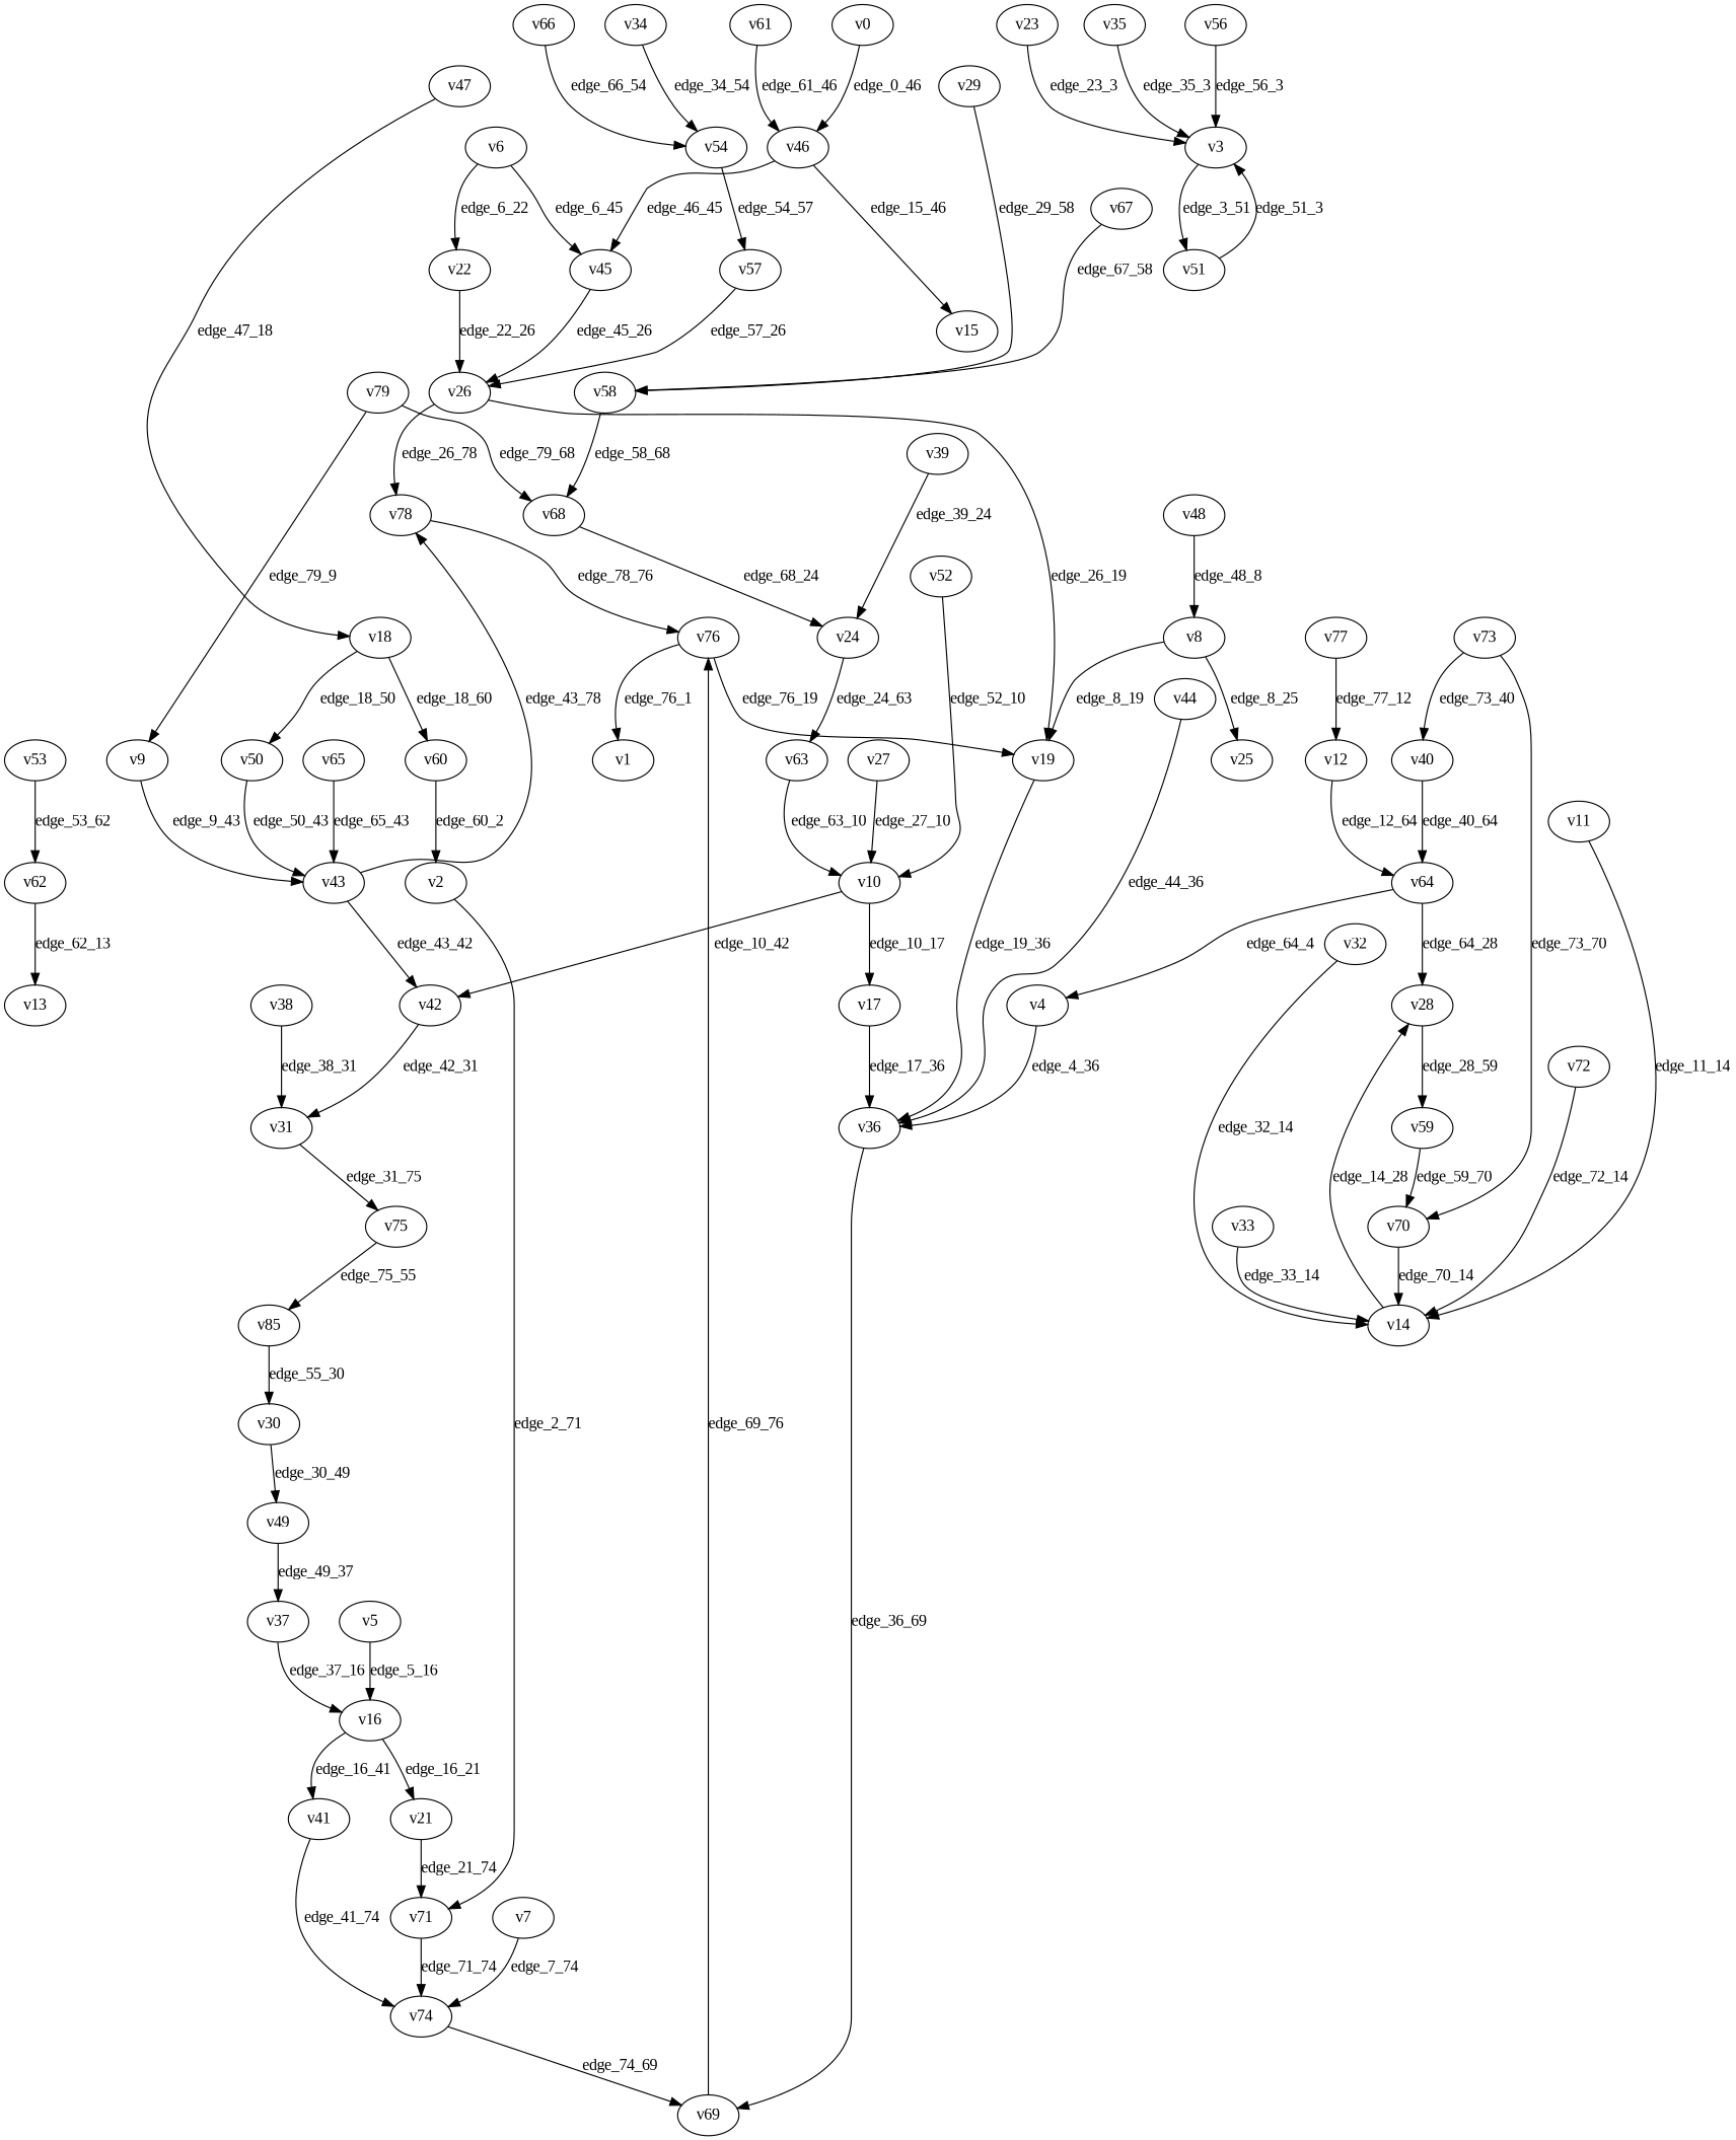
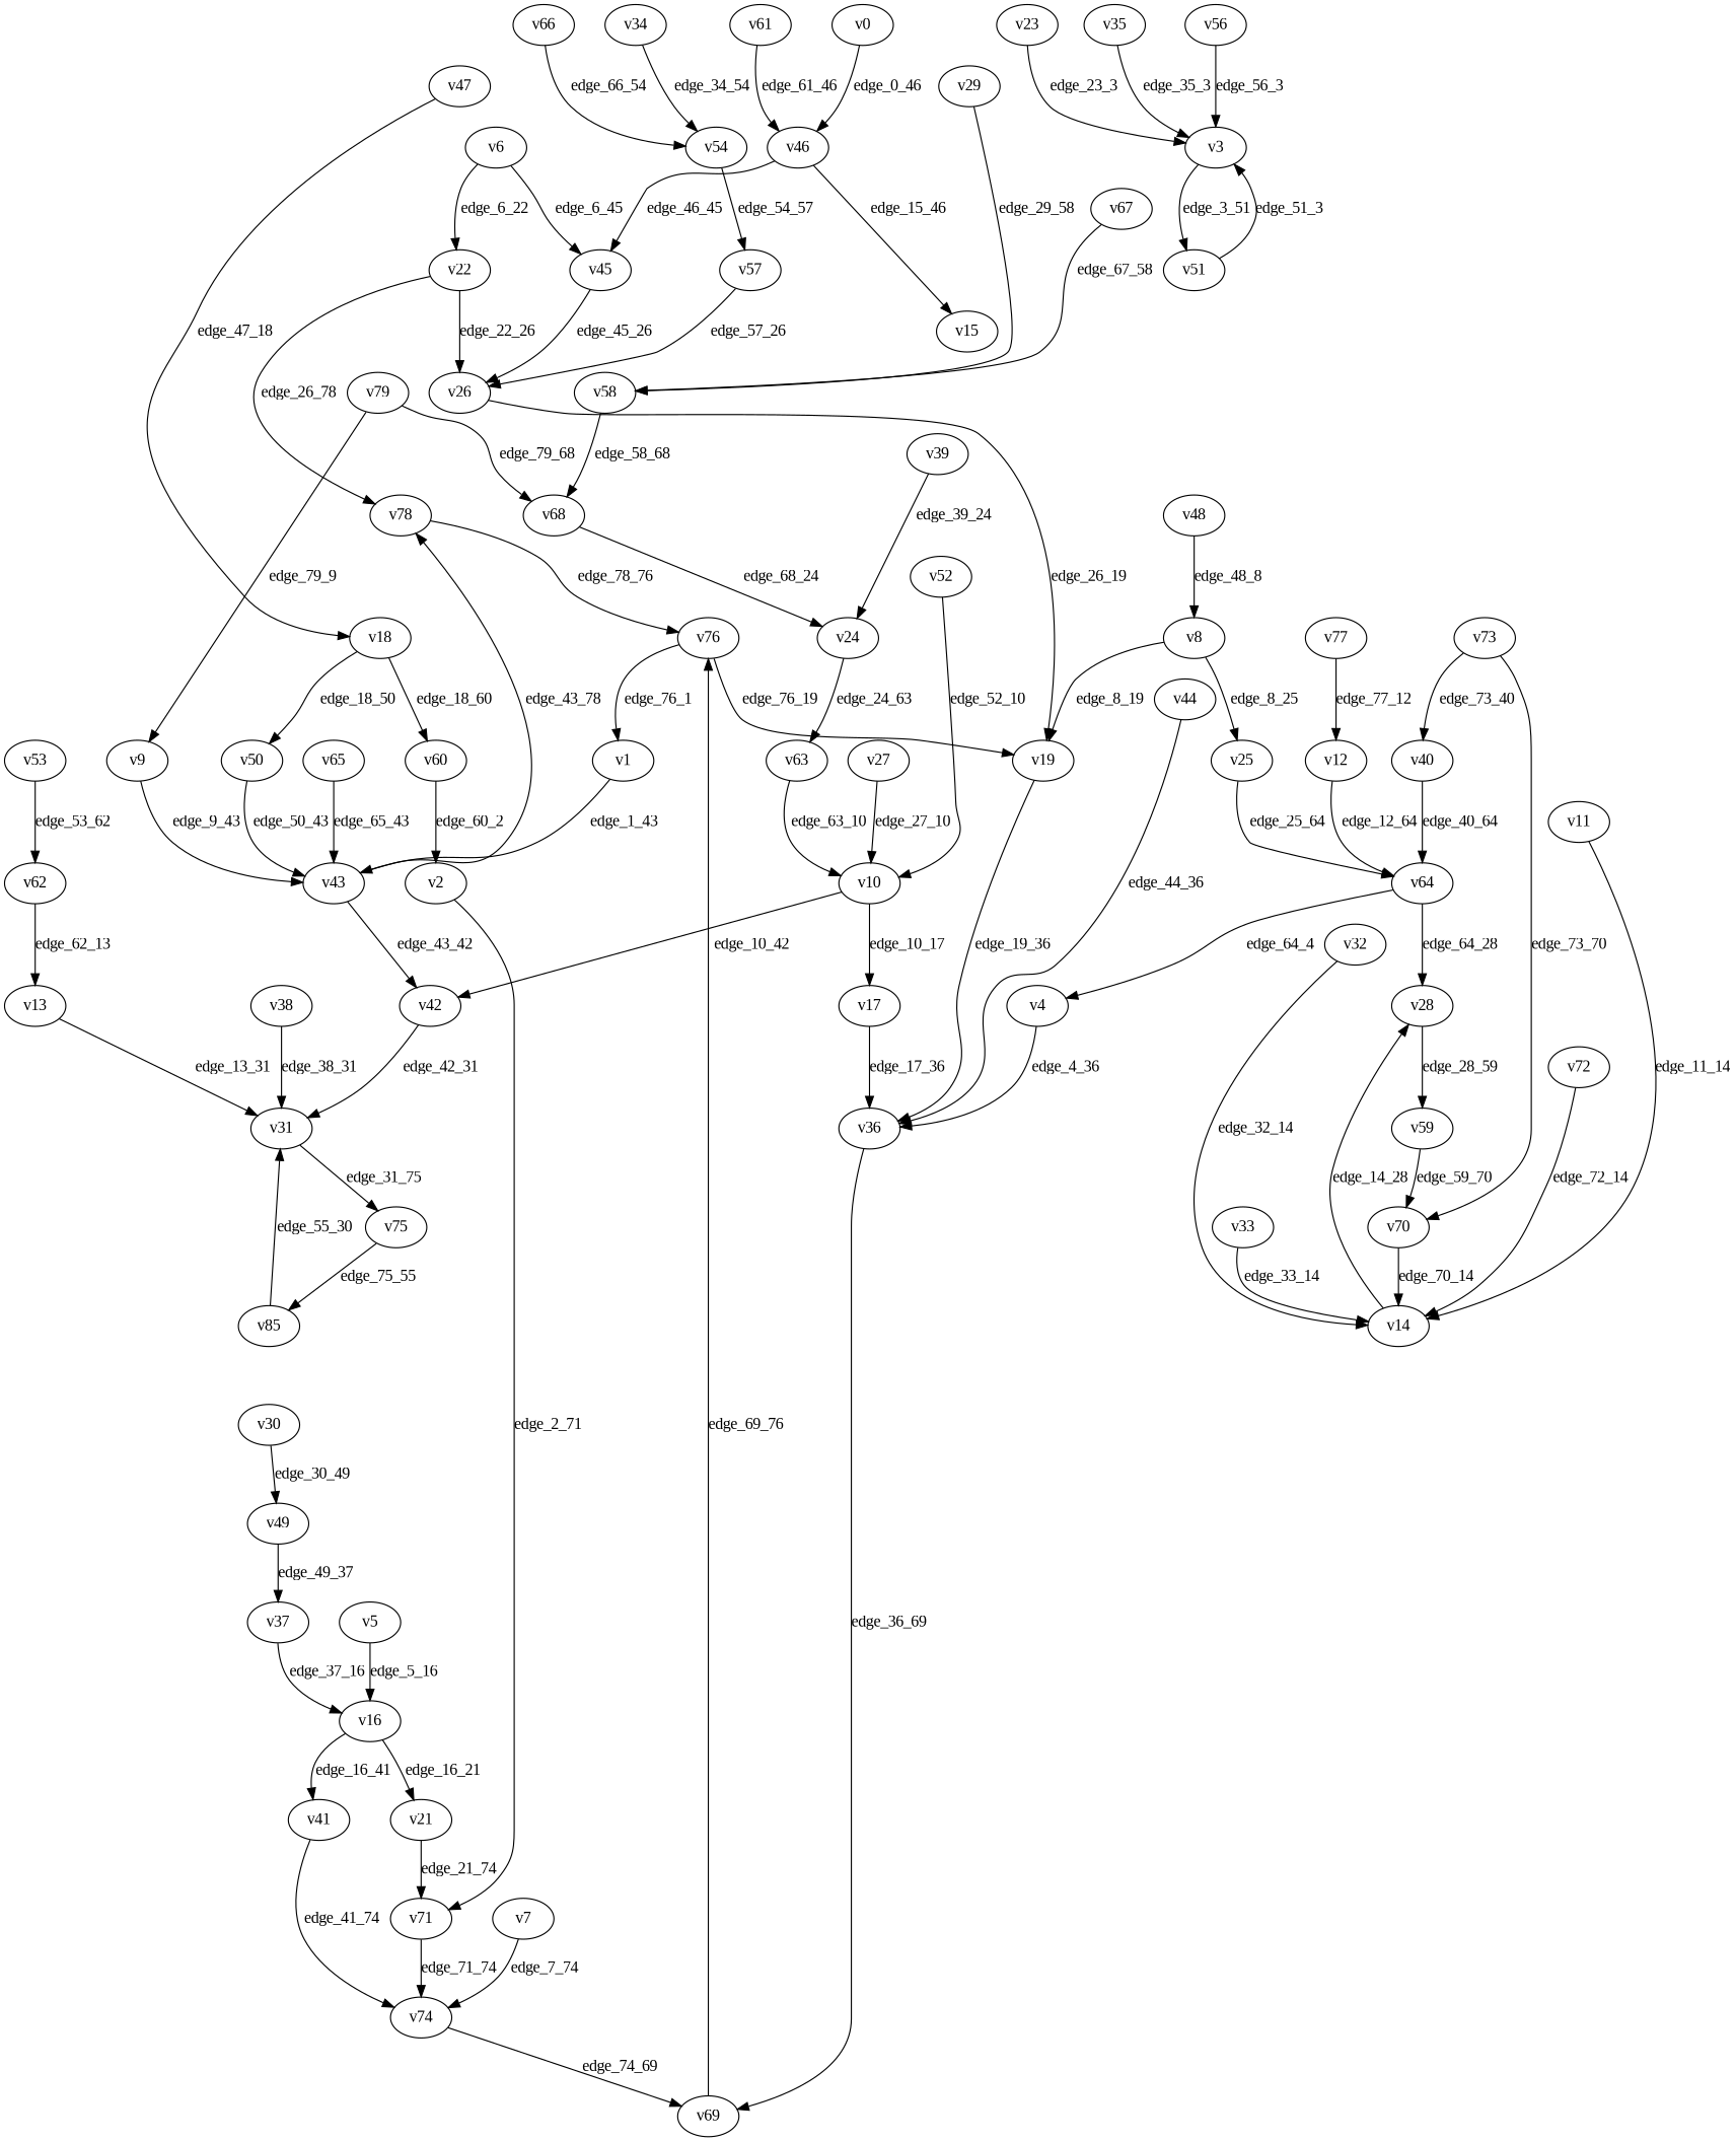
  digraph {
    fontname="Liberation Serif"
    node [fontname="Liberation Serif" player=0]
    edge [fontname="Liberation Serif"]
    v46 [player=-1]
    v0 [player=1]
    v45
    v15 [player=1]
    v43 [player=-1]
    v1 [player=1]
    v42 [player=1]
    v78 [player=1]
    v2 [player=-1]
    v71 [player=1]
    v74 [player=-1]
    v3 [player=-1]
    v51
    v4
    v36 [player=-1]
    v69 [player=1]
    v16 [player=-1]
    v5 [player=1]
    v21
    v41 [player=1]
    v6 [player=-1]
    v22 [player=1]
    v26 [player=-1]
    v7
    v8 [player=-1]
    v19
    v25
    v64 [player=-1]
    v9 [player=1]
    v10 [player=-1]
    v17 [player=1]
    v31 [player=-1]
    v11
    v14 [player=-1]
    v28
    v12
    v13 [player=1]
    v75 [player=1]
    v59 [player=-1]
    v18 [player=-1]
    v50 [player=1]
    v60
    v23 [player=1]
    v24 [player=-1]
    v63 [player=1]
    v76 [player=-1]
    v27
    v70
    v29
    v58 [player=-1]
    v68 [player=1]
    v30
    v49 [player=-1]
    v37 [player=1]
    n55 [label=v85 player=-1]
    v32 [player=1]
    v33
    v34
    v54 [player=-1]
    v57
    v35
    v38 [player=1]
    v39
    v40
    v44 [player=1]
    v47 [player=1]
    v48
    v52 [player=1]
    v62 [player=-1]
    v53 [player=1]
    v56
    v61 [player=1]
    v65
    v66
    v67
    v72
    v73 [player=-1]
    v77 [player=-1]
    v79 [player=-1]
    v46 -> v45 [label=edge_46_45 probability=1.000000]
    v46 -> v15 [discount=0.199183 label=edge_15_46 weight=-0.799043]
    v0 -> v46 [discount=0.626259 label=edge_0_46 weight=2.648381]
    v45 -> v26 [discount=0.846226 label=edge_45_26 weight=-2.430871]
    v43 -> v42 [label=edge_43_42 probability=0.346983]
    v43 -> v78 [label=edge_43_78 probability=0.653017]
+   v1 -> v43 [discount=0.185693 label=edge_1_43 weight=-8.704284]
    v42 -> v31 [discount=0.435923 label=edge_42_31 weight=-0.036555]
    v78 -> v76 [discount=0.275913 label=edge_78_76 weight=-5.443816]
    v2 -> v71 [label=edge_2_71 probability=1.000000]
    v71 -> v74 [discount=0.735311 label=edge_71_74 weight=9.913416]
    v74 -> v69 [label=edge_74_69 probability=1.000000]
    v3 -> v51 [label=edge_3_51 probability=1.000000]
    v51 -> v3 [discount=0.479320 label=edge_51_3 weight=1.263757]
    v4 -> v36 [discount=0.751313 label=edge_4_36 weight=8.723313]
    v36 -> v69 [label=edge_36_69 probability=0.489978]
    v69 -> v76 [discount=0.337185 label=edge_69_76 weight=8.815044]
    v16 -> v21 [label=edge_16_21 probability=0.543196]
    v16 -> v41 [label=edge_16_41 probability=0.456804]
    v5 -> v16 [discount=0.182056 label=edge_5_16 weight=2.433702]
    v21 -> v71 [discount=0.382662 label=edge_21_74 weight=7.469722]
    v41 -> v74 [discount=0.173296 label=edge_41_74 weight=-6.645917]
    v6 -> v45 [label=edge_6_45 probability=0.610843]
    v6 -> v22 [label=edge_6_22 probability=0.389157]
    v22 -> v26 [discount=0.181857 label=edge_22_26 weight=8.388524]
-   v26 -> v78 [label=edge_26_78 probability=0.594557]
+   v22 -> v78 [label=edge_26_78 probability=0.594557]
    v26 -> v19 [label=edge_26_19 probability=0.405443]
    v7 -> v74 [discount=0.473423 label=edge_7_74 weight=5.371482]
    v8 -> v19 [label=edge_8_19 probability=0.444238]
    v8 -> v25 [label=edge_8_25 probability=0.555762]
    v19 -> v36 [discount=0.856563 label=edge_19_36 weight=-0.930430]
+   v25 -> v64 [discount=0.372803 label=edge_25_64 weight=-6.460282]
    v64 -> v4 [label=edge_64_4 probability=0.438279]
    v64 -> v28 [label=edge_64_28 probability=0.561721]
    v9 -> v43 [discount=0.583070 label=edge_9_43 weight=3.650370]
    v10 -> v42 [label=edge_10_42 probability=0.662568]
    v10 -> v17 [label=edge_10_17 probability=0.337432]
    v17 -> v36 [discount=0.436197 label=edge_17_36 weight=8.413075]
    v31 -> v75 [label=edge_31_75 probability=1.000000]
    v11 -> v14 [discount=0.867615 label=edge_11_14 weight=-4.180283]
    v14 -> v28 [label=edge_14_28 probability=1.000000]
    v28 -> v59 [discount=0.670774 label=edge_28_59 weight=5.917798]
    v12 -> v64 [discount=0.848465 label=edge_12_64 weight=-9.694834]
+   v13 -> v31 [discount=0.598298 label=edge_13_31 weight=-7.592059]
    v75 -> n55 [discount=0.481130 label=edge_75_55 weight=-7.742853]
    v59 -> v70 [label=edge_59_70 probability=1.000000]
    v18 -> v50 [label=edge_18_50 probability=0.483764]
    v18 -> v60 [label=edge_18_60 probability=0.516236]
    v50 -> v43 [discount=0.843687 label=edge_50_43 weight=-3.638731]
    v60 -> v2 [discount=0.805061 label=edge_60_2 weight=8.417212]
    v23 -> v3 [discount=0.134031 label=edge_23_3 weight=3.157517]
    v24 -> v63 [label=edge_24_63 probability=1.000000]
    v63 -> v10 [discount=0.719303 label=edge_63_10 weight=-3.784788]
    v76 -> v1 [label=edge_76_1 probability=0.662906]
    v76 -> v19 [label=edge_76_19 probability=0.337094]
    v27 -> v10 [discount=0.741470 label=edge_27_10 weight=1.405902]
    v70 -> v14 [discount=0.323200 label=edge_70_14 weight=5.565267]
    v29 -> v58 [discount=0.329903 label=edge_29_58 weight=-8.545695]
    v58 -> v68 [label=edge_58_68 probability=1.000000]
    v68 -> v24 [discount=0.696775 label=edge_68_24 weight=-9.177579]
    v30 -> v49 [discount=0.659090 label=edge_30_49 weight=-5.621210]
    v49 -> v37 [label=edge_49_37 probability=1.000000]
    v37 -> v16 [discount=0.619750 label=edge_37_16 weight=-0.457098]
-   n55 -> v30 [label=edge_55_30 probability=1.000000]
+   n55 -> v31 [label=edge_55_30 probability=1.000000]
    v32 -> v14 [discount=0.604216 label=edge_32_14 weight=-6.243115]
    v33 -> v14 [discount=0.657382 label=edge_33_14 weight=2.869195]
    v34 -> v54 [discount=0.158029 label=edge_34_54 weight=-0.922595]
    v54 -> v57 [label=edge_54_57 probability=1.000000]
    v57 -> v26 [discount=0.332598 label=edge_57_26 weight=-4.404184]
    v35 -> v3 [discount=0.218373 label=edge_35_3 weight=-5.445315]
    v38 -> v31 [discount=0.394770 label=edge_38_31 weight=1.644683]
    v39 -> v24 [discount=0.355827 label=edge_39_24 weight=-1.049907]
    v40 -> v64 [discount=0.454574 label=edge_40_64 weight=9.400477]
    v44 -> v36 [discount=0.648629 label=edge_44_36 weight=-4.893970]
    v47 -> v18 [discount=0.300997 label=edge_47_18 weight=-2.137258]
    v48 -> v8 [discount=0.680265 label=edge_48_8 weight=9.347826]
    v52 -> v10 [discount=0.371186 label=edge_52_10 weight=-7.035632]
    v62 -> v13 [label=edge_62_13 probability=1.000000]
    v53 -> v62 [discount=0.781052 label=edge_53_62 weight=7.690459]
    v56 -> v3 [discount=0.647980 label=edge_56_3 weight=9.360826]
    v61 -> v46 [discount=0.401048 label=edge_61_46 weight=2.743697]
    v65 -> v43 [discount=0.700573 label=edge_65_43 weight=9.106753]
    v66 -> v54 [discount=0.772931 label=edge_66_54 weight=-5.689732]
    v67 -> v58 [discount=0.520768 label=edge_67_58 weight=-2.140411]
    v72 -> v14 [discount=0.290066 label=edge_72_14 weight=-2.554951]
    v73 -> v70 [label=edge_73_70 probability=0.665039]
    v73 -> v40 [label=edge_73_40 probability=0.334961]
    v77 -> v12 [label=edge_77_12 probability=1.000000]
    v79 -> v9 [label=edge_79_9 probability=0.605625]
    v79 -> v68 [label=edge_79_68 probability=0.394375]
  }
